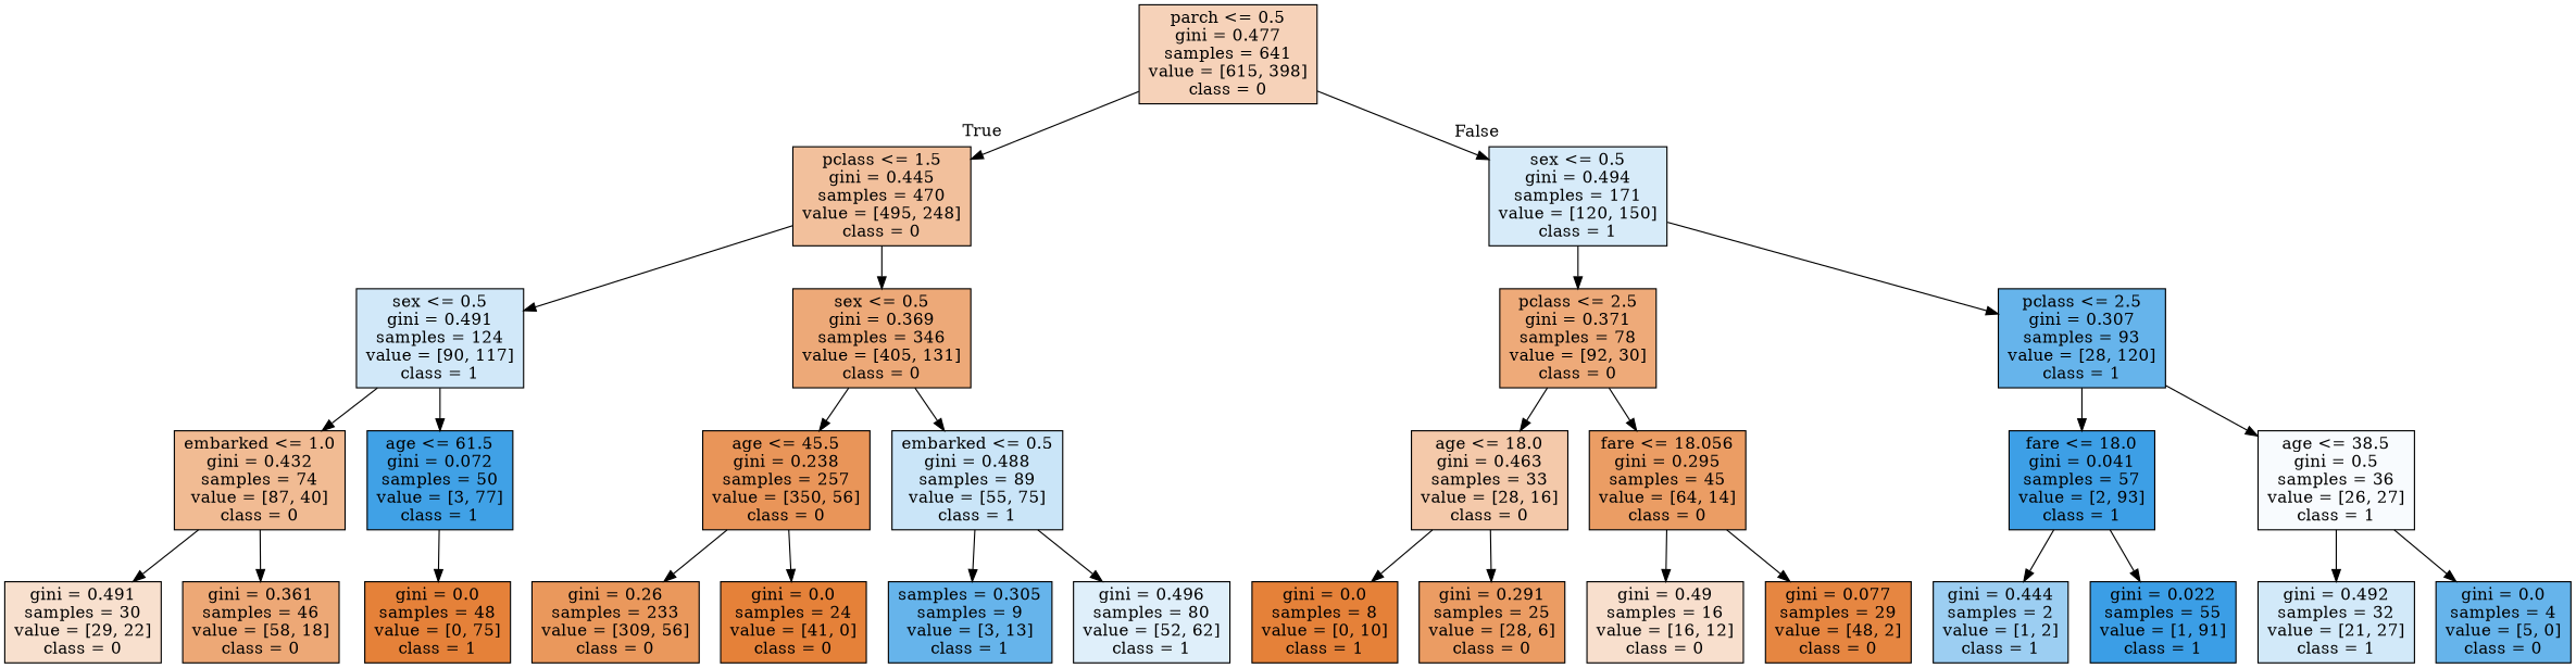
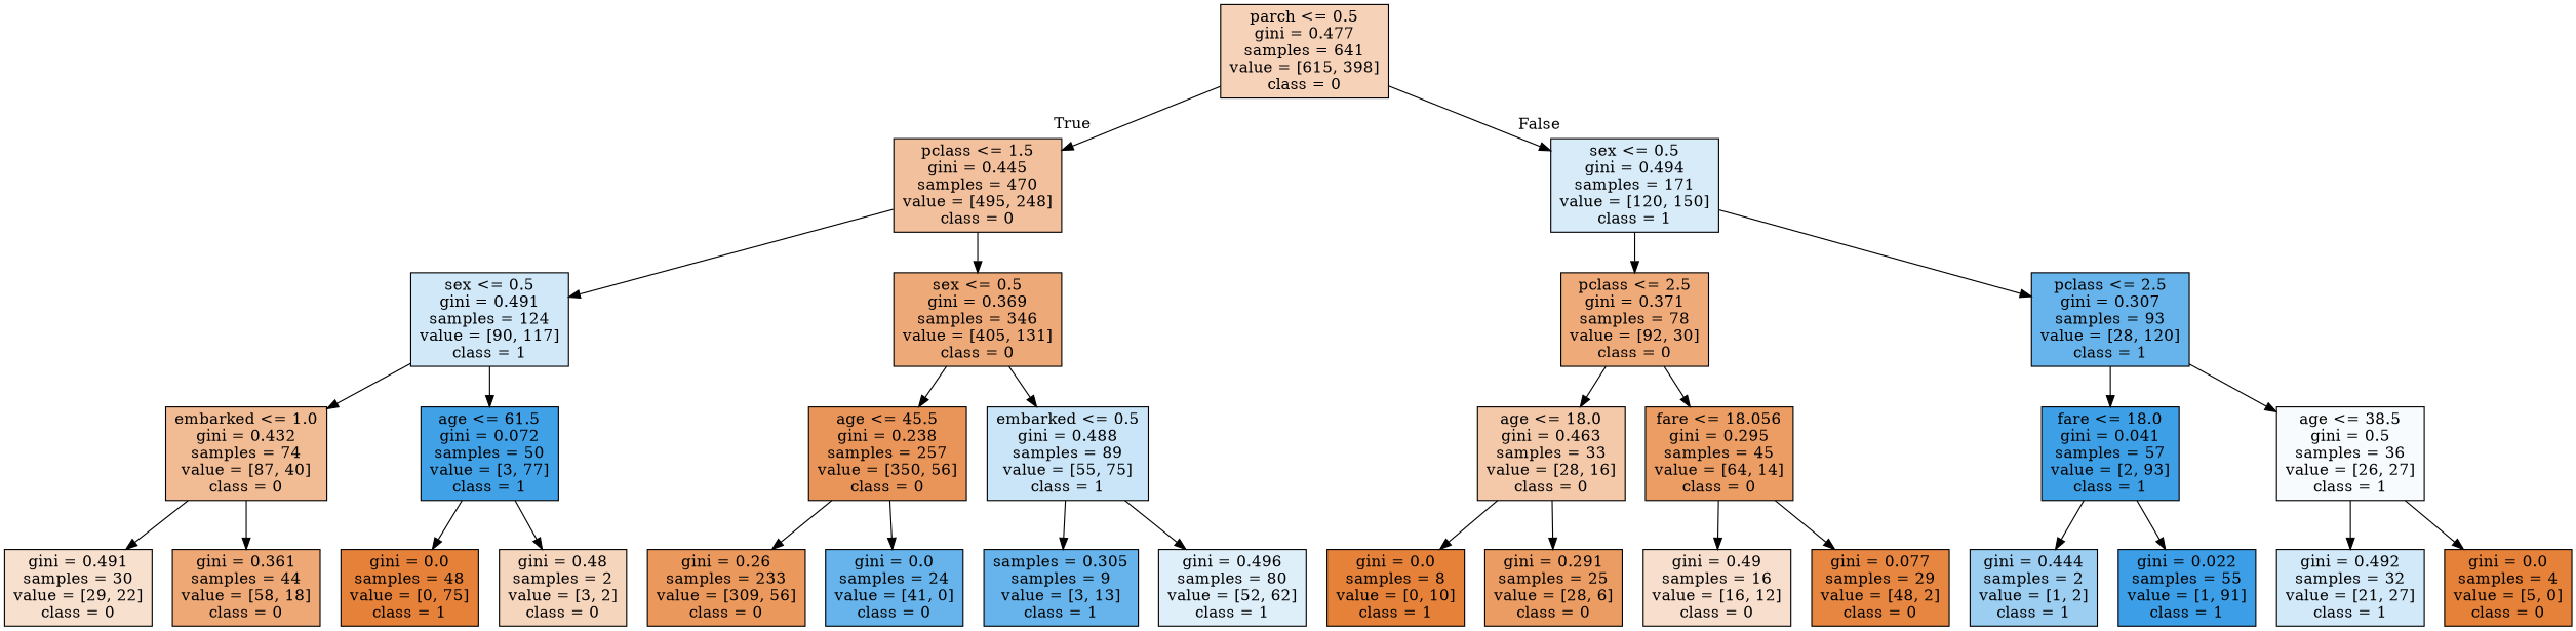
  digraph {
    ranksep=equally
    splines=polyline
    node [color=black fillcolor="#e58139ff" shape=box style=filled]
    n1 [fillcolor="#e581395a" label="parch <= 0.5\ngini = 0.477\nsamples = 641\nvalue = [615, 398]\nclass = 0"]
    n2 [fillcolor="#e581397f" label="pclass <= 1.5\ngini = 0.445\nsamples = 470\nvalue = [495, 248]\nclass = 0"]
    n3 [fillcolor="#399de533" label="sex <= 0.5\ngini = 0.494\nsamples = 171\nvalue = [120, 150]\nclass = 1"]
    n4 [fillcolor="#399de53b" label="sex <= 0.5\ngini = 0.491\nsamples = 124\nvalue = [90, 117]\nclass = 1"]
    n5 [fillcolor="#e58139ad" label="sex <= 0.5\ngini = 0.369\nsamples = 346\nvalue = [405, 131]\nclass = 0"]
    n6 [fillcolor="#e58139ac" label="pclass <= 2.5\ngini = 0.371\nsamples = 78\nvalue = [92, 30]\nclass = 0"]
    n7 [fillcolor="#399de5c4" label="pclass <= 2.5\ngini = 0.307\nsamples = 93\nvalue = [28, 120]\nclass = 1"]
    n8 [fillcolor="#e581398a" label="embarked <= 1.0\ngini = 0.432\nsamples = 74\nvalue = [87, 40]\nclass = 0"]
    n9 [fillcolor="#399de5f5" label="age <= 61.5\ngini = 0.072\nsamples = 50\nvalue = [3, 77]\nclass = 1"]
    n10 [fillcolor="#e58139d6" label="age <= 45.5\ngini = 0.238\nsamples = 257\nvalue = [350, 56]\nclass = 0"]
    n11 [fillcolor="#399de544" label="embarked <= 0.5\ngini = 0.488\nsamples = 89\nvalue = [55, 75]\nclass = 1"]
    n12 [fillcolor="#e581396d" label="age <= 18.0\ngini = 0.463\nsamples = 33\nvalue = [28, 16]\nclass = 0"]
    n13 [fillcolor="#e58139c7" label="fare <= 18.056\ngini = 0.295\nsamples = 45\nvalue = [64, 14]\nclass = 0"]
    n14 [fillcolor="#399de5fa" label="fare <= 18.0\ngini = 0.041\nsamples = 57\nvalue = [2, 93]\nclass = 1"]
    n15 [fillcolor="#399de509" label="age <= 38.5\ngini = 0.5\nsamples = 36\nvalue = [26, 27]\nclass = 1"]
    n16 [fillcolor="#e581393e" label="gini = 0.491\nsamples = 30\nvalue = [29, 22]\nclass = 0"]
-   n17 [fillcolor="#e58139b0" label="gini = 0.361\nsamples = 46\nvalue = [58, 18]\nclass = 0"]
+   n17 [fillcolor="#e58139b0" label="gini = 0.361\nsamples = 44\nvalue = [58, 18]\nclass = 0"]
    n18 [label="gini = 0.0\nsamples = 48\nvalue = [0, 75]\nclass = 1"]
+   n19 [fillcolor="#e5813955" label="gini = 0.48\nsamples = 2\nvalue = [3, 2]\nclass = 0"]
    n20 [fillcolor="#e58139d1" label="gini = 0.26\nsamples = 233\nvalue = [309, 56]\nclass = 0"]
-   n21 [label="gini = 0.0\nsamples = 24\nvalue = [41, 0]\nclass = 0"]
+   n21 [fillcolor="#399de5c4" label="gini = 0.0\nsamples = 24\nvalue = [41, 0]\nclass = 0"]
    n22 [fillcolor="#399de5c4" label="samples = 0.305\nsamples = 9\nvalue = [3, 13]\nclass = 1"]
    n23 [fillcolor="#399de529" label="gini = 0.496\nsamples = 80\nvalue = [52, 62]\nclass = 1"]
    n24 [label="gini = 0.0\nsamples = 8\nvalue = [0, 10]\nclass = 1"]
    n25 [fillcolor="#e58139c8" label="gini = 0.291\nsamples = 25\nvalue = [28, 6]\nclass = 0"]
    n26 [fillcolor="#e5813940" label="gini = 0.49\nsamples = 16\nvalue = [16, 12]\nclass = 0"]
    n27 [fillcolor="#e58139f4" label="gini = 0.077\nsamples = 29\nvalue = [48, 2]\nclass = 0"]
    n28 [fillcolor="#399de57f" label="gini = 0.444\nsamples = 2\nvalue = [1, 2]\nclass = 1"]
    n29 [fillcolor="#399de5fc" label="gini = 0.022\nsamples = 55\nvalue = [1, 91]\nclass = 1"]
    n30 [fillcolor="#399de539" label="gini = 0.492\nsamples = 32\nvalue = [21, 27]\nclass = 1"]
-   n31 [fillcolor="#399de5c4" label="gini = 0.0\nsamples = 4\nvalue = [5, 0]\nclass = 0"]
+   n31 [label="gini = 0.0\nsamples = 4\nvalue = [5, 0]\nclass = 0"]
    subgraph sub_1 {
      rank=same
      n1
    }
    subgraph sub_2 {
      rank=same
      n2
      n3
    }
    subgraph sub_3 {
      rank=same
      n4
      n5
      n6
      n7
    }
    subgraph sub_4 {
      rank=same
      n8
      n9
      n10
      n11
      n12
      n13
      n14
      n15
    }
    subgraph sub_5 {
      rank=same
      n16
      n17
      n18
+     n19
      n20
      n21
      n22
      n23
      n24
      n25
      n26
      n27
      n28
      n29
      n30
      n31
    }
    n1 -> n2 [headlabel=True labelangle=45 labeldistance=2.5]
    n1 -> n3 [headlabel=False labelangle=-45 labeldistance=2.5]
    n2 -> n4
    n2 -> n5
    n3 -> n6
    n3 -> n7
    n4 -> n8
    n4 -> n9
    n5 -> n10
    n5 -> n11
    n6 -> n12
    n6 -> n13
    n7 -> n14
    n7 -> n15
    n8 -> n16
    n8 -> n17
    n9 -> n18
+   n9 -> n19
    n10 -> n20
    n10 -> n21
    n11 -> n22
    n11 -> n23
    n12 -> n24
    n12 -> n25
    n13 -> n26
    n13 -> n27
    n14 -> n28
    n14 -> n29
    n15 -> n30
    n15 -> n31
  }
